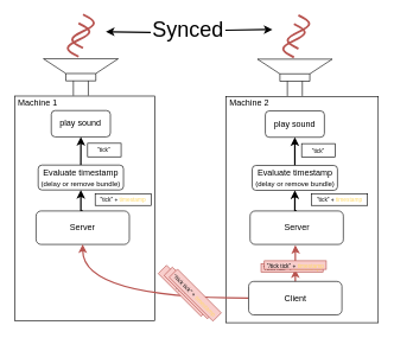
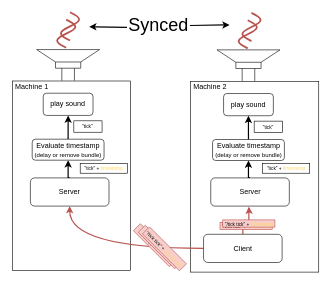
  <mxCell id="0" />
  <mxCell id="1" parent="0" />
  <mxCell id="2" value="" style="rounded=0;whiteSpace=wrap;html=1;fillColor=none;rotation=0;" vertex="1" parent="1"><mxGeometry x="316.57" y="135" width="214" height="318" as="geometry" /></mxCell>
  <mxCell id="3" value="Machine 2" style="text;html=1;strokeColor=none;fillColor=none;align=center;verticalAlign=middle;whiteSpace=wrap;rounded=0;rotation=0;" vertex="1" parent="1"><mxGeometry x="316.57" y="135" width="65.43" height="18" as="geometry" /></mxCell>
  <mxCell id="4" value="play sound" style="rounded=1;whiteSpace=wrap;html=1;rotation=0;" vertex="1" parent="1"><mxGeometry x="371.947" y="155.382" width="83" height="37" as="geometry" /></mxCell>
  <mxCell id="5" value="" style="pointerEvents=1;verticalLabelPosition=bottom;shadow=0;dashed=0;align=center;html=1;verticalAlign=top;shape=mxgraph.electrical.electro-mechanical.loudspeaker;rotation=-90;" vertex="1" parent="1"><mxGeometry x="387.55" y="56" width="51.78" height="105" as="geometry" /></mxCell>
  <mxCell id="6" style="edgeStyle=orthogonalEdgeStyle;rounded=0;orthogonalLoop=1;jettySize=auto;html=1;exitX=0.5;exitY=0;exitDx=0;exitDy=0;entryX=0.5;entryY=1;entryDx=0;entryDy=0;strokeWidth=2;" edge="1" parent="1" source="7" target="9"><mxGeometry relative="1" as="geometry" /></mxCell>
  <mxCell id="7" value="Server" style="rounded=1;whiteSpace=wrap;html=1;rotation=0;" vertex="1" parent="1"><mxGeometry x="350.567" y="296.002" width="131" height="47" as="geometry" /></mxCell>
  <mxCell id="8" style="edgeStyle=orthogonalEdgeStyle;rounded=0;orthogonalLoop=1;jettySize=auto;html=1;exitX=0.5;exitY=0;exitDx=0;exitDy=0;strokeWidth=2;" edge="1" parent="1" source="9" target="4"><mxGeometry relative="1" as="geometry" /></mxCell>
  <mxCell id="9" value="Evaluate timestamp&lt;br&gt;&lt;font style=&quot;font-size: 10px;&quot;&gt;(delay or remove bundle)&lt;/font&gt;" style="rounded=1;whiteSpace=wrap;html=1;rotation=0;" vertex="1" parent="1"><mxGeometry x="353.567" y="232.002" width="119.75" height="35" as="geometry" /></mxCell>
  <mxCell id="10" value="&lt;font style=&quot;font-size: 8px;&quot;&gt;&quot;tick&quot;&lt;/font&gt;" style="rounded=0;whiteSpace=wrap;html=1;rotation=0;" vertex="1" parent="1"><mxGeometry x="422.95" y="201.38" width="47.05" height="19" as="geometry" /></mxCell>
  <mxCell id="11" value="" style="rounded=0;whiteSpace=wrap;html=1;fillColor=none;rotation=0;" vertex="1" parent="1"><mxGeometry x="20" y="134.5" width="197" height="315.5" as="geometry" /></mxCell>
  <mxCell id="12" value="Machine 1" style="text;html=1;strokeColor=none;fillColor=none;align=center;verticalAlign=middle;whiteSpace=wrap;rounded=0;rotation=0;" vertex="1" parent="1"><mxGeometry x="20" y="135" width="65.43" height="18" as="geometry" /></mxCell>
  <mxCell id="13" value="play sound" style="rounded=1;whiteSpace=wrap;html=1;rotation=0;" vertex="1" parent="1"><mxGeometry x="71.377" y="154.882" width="83" height="37" as="geometry" /></mxCell>
  <mxCell id="14" value="" style="pointerEvents=1;verticalLabelPosition=bottom;shadow=0;dashed=0;align=center;html=1;verticalAlign=top;shape=mxgraph.electrical.electro-mechanical.loudspeaker;rotation=-90;" vertex="1" parent="1"><mxGeometry x="86.98" y="55.5" width="51.78" height="105" as="geometry" /></mxCell>
  <mxCell id="15" style="edgeStyle=orthogonalEdgeStyle;rounded=0;orthogonalLoop=1;jettySize=auto;html=1;exitX=0.5;exitY=0;exitDx=0;exitDy=0;entryX=0.5;entryY=1;entryDx=0;entryDy=0;strokeWidth=2;" edge="1" parent="1" source="16" target="18"><mxGeometry relative="1" as="geometry" /></mxCell>
  <mxCell id="16" value="Server" style="rounded=1;whiteSpace=wrap;html=1;rotation=0;" vertex="1" parent="1"><mxGeometry x="49.997" y="296.002" width="131" height="47" as="geometry" /></mxCell>
  <mxCell id="17" style="edgeStyle=orthogonalEdgeStyle;rounded=0;orthogonalLoop=1;jettySize=auto;html=1;exitX=0.5;exitY=0;exitDx=0;exitDy=0;strokeWidth=2;" edge="1" parent="1" source="18" target="13"><mxGeometry relative="1" as="geometry" /></mxCell>
  <mxCell id="18" value="Evaluate timestamp&lt;br&gt;&lt;font style=&quot;font-size: 10px;&quot;&gt;(delay or remove bundle)&lt;/font&gt;" style="rounded=1;whiteSpace=wrap;html=1;rotation=0;" vertex="1" parent="1"><mxGeometry x="52.997" y="231.502" width="119.75" height="35" as="geometry" /></mxCell>
  <mxCell id="19" value="&lt;font style=&quot;font-size: 8px;&quot;&gt;&quot;tick&quot;&lt;/font&gt;" style="rounded=0;whiteSpace=wrap;html=1;rotation=0;" vertex="1" parent="1"><mxGeometry x="122.38" y="200.88" width="47.05" height="19" as="geometry" /></mxCell>
  <mxCell id="20" value="&lt;font style=&quot;font-size: 8px;&quot;&gt;&quot;tick&quot; + &lt;font style=&quot;color: rgb(255, 217, 102);&quot;&gt;timestamp&lt;/font&gt;&lt;/font&gt;" style="rounded=0;whiteSpace=wrap;html=1;rotation=0;" vertex="1" parent="1"><mxGeometry x="133" y="271.73" width="78.5" height="16.48" as="geometry" /></mxCell>
  <mxCell id="21" value="&lt;font style=&quot;font-size: 8px;&quot;&gt;&quot;tick&quot; + &lt;font style=&quot;color: rgb(255, 217, 102);&quot;&gt;timestamp&lt;/font&gt;&lt;/font&gt;" style="rounded=0;whiteSpace=wrap;html=1;rotation=0;" vertex="1" parent="1"><mxGeometry x="437" y="271.73" width="78.5" height="16.48" as="geometry" /></mxCell>
  <mxCell id="22" style="edgeStyle=orthogonalEdgeStyle;rounded=0;orthogonalLoop=1;jettySize=auto;html=1;entryX=0.5;entryY=1;entryDx=0;entryDy=0;curved=1;fillColor=#f8cecc;strokeColor=#b85450;strokeWidth=2;" edge="1" parent="1" source="24" target="16"><mxGeometry relative="1" as="geometry" /></mxCell>
  <mxCell id="23" style="edgeStyle=orthogonalEdgeStyle;rounded=0;orthogonalLoop=1;jettySize=auto;html=1;entryX=0.5;entryY=1;entryDx=0;entryDy=0;fillColor=#f8cecc;strokeColor=#b85450;strokeWidth=2;" edge="1" parent="1" source="24" target="33"><mxGeometry relative="1" as="geometry" /></mxCell>
- <mxCell id="24" value="Client&lt;br style=&quot;border-color: var(--border-color);&quot;&gt;" style="rounded=1;whiteSpace=wrap;html=1;" vertex="1" parent="1"><mxGeometry x="348.56" y="395" width="131" height="47" as="geometry" /></mxCell>
+ <mxCell id="24" value="Client&lt;br style=&quot;border-color: var(--border-color);&quot;&gt;" style="rounded=1;whiteSpace=wrap;html=1;" vertex="1" parent="1"><mxGeometry x="338.56" y="390" width="131" height="47" as="geometry" /></mxCell>
  <mxCell id="25" value="&lt;font style=&quot;font-size: 30px;&quot;&gt;Synced&lt;/font&gt;" style="text;html=1;strokeColor=none;fillColor=none;align=center;verticalAlign=middle;whiteSpace=wrap;rounded=0;rotation=0;" vertex="1" parent="1"><mxGeometry x="196" y="20" width="134.95" height="39" as="geometry" /></mxCell>
  <mxCell id="26" value="" style="endArrow=classic;html=1;rounded=0;exitX=0.86;exitY=0.615;exitDx=0;exitDy=0;exitPerimeter=0;strokeWidth=2;entryX=0.612;entryY=-0.056;entryDx=0;entryDy=0;entryPerimeter=0;" edge="1" parent="1"><mxGeometry width="50" height="50" relative="1" as="geometry"><mxPoint x="315.817" y="41.985" as="sourcePoint" /><mxPoint x="382" y="41" as="targetPoint" /></mxGeometry></mxCell>
  <mxCell id="27" value="" style="endArrow=classic;html=1;rounded=0;strokeWidth=2;exitX=0.111;exitY=0.641;exitDx=0;exitDy=0;exitPerimeter=0;entryX=0.611;entryY=1.018;entryDx=0;entryDy=0;entryPerimeter=0;" edge="1" parent="1" source="25"><mxGeometry width="50" height="50" relative="1" as="geometry"><mxPoint x="176" y="16" as="sourcePoint" /><mxPoint x="148" y="44" as="targetPoint" /></mxGeometry></mxCell>
  <mxCell id="28" style="edgeStyle=orthogonalEdgeStyle;rounded=0;orthogonalLoop=1;jettySize=auto;html=1;strokeWidth=2;fillColor=#f8cecc;strokeColor=#b85450;" edge="1" parent="1" source="33"><mxGeometry relative="1" as="geometry"><mxPoint x="414" y="344" as="targetPoint" /></mxGeometry></mxCell>
  <mxCell id="29" value="&lt;font style=&quot;font-size: 8px;&quot;&gt;&quot;/tick tick&quot; + &lt;font style=&quot;color: rgb(255, 217, 102);&quot;&gt;timestamp&lt;/font&gt;&lt;/font&gt;" style="rounded=0;whiteSpace=wrap;html=1;rotation=0;fillColor=#f8cecc;strokeColor=#b85450;" vertex="1" parent="1"><mxGeometry x="366" y="370" width="87" height="12" as="geometry" /></mxCell>
  <mxCell id="30" value="&lt;font style=&quot;font-size: 8px;&quot;&gt;&quot;/py tick&quot;&lt;/font&gt;" style="rounded=0;whiteSpace=wrap;html=1;rotation=45;fillColor=#f8cecc;strokeColor=#b85450;" vertex="1" parent="1"><mxGeometry x="215.001" y="400.002" width="85" height="16.48" as="geometry" /></mxCell>
  <mxCell id="31" value="&lt;font style=&quot;font-size: 8px;&quot;&gt;&quot;/py tick&quot;&lt;/font&gt;" style="rounded=0;whiteSpace=wrap;html=1;rotation=45;fillColor=#f8cecc;strokeColor=#b85450;" vertex="1" parent="1"><mxGeometry x="223.001" y="403.002" width="86" height="16.48" as="geometry" /></mxCell>
  <mxCell id="32" value="&lt;font style=&quot;font-size: 8px;&quot;&gt;&quot;/tick tick&quot; + &lt;font style=&quot;color: rgb(255, 217, 102);&quot;&gt;timestamp&lt;/font&gt;&lt;/font&gt;" style="rounded=0;whiteSpace=wrap;html=1;rotation=45;fillColor=#f8cecc;strokeColor=#b85450;" vertex="1" parent="1"><mxGeometry x="230.001" y="406.002" width="87" height="16.48" as="geometry" /></mxCell>
  <mxCell id="33" value="&lt;font style=&quot;font-size: 8px;&quot;&gt;&quot;/tick tick&quot; + &lt;font style=&quot;color: rgb(255, 217, 102);&quot;&gt;timestamp&lt;/font&gt;&lt;/font&gt;" style="rounded=0;whiteSpace=wrap;html=1;rotation=0;fillColor=#f8cecc;strokeColor=#b85450;" vertex="1" parent="1"><mxGeometry x="370.56" y="366" width="87" height="12" as="geometry" /></mxCell>
  <mxCell id="34" value="" style="group" vertex="1" connectable="0" parent="1"><mxGeometry x="392" y="21" width="46.75" height="59.15" as="geometry" /></mxCell>
  <mxCell id="35" value="" style="pointerEvents=1;verticalLabelPosition=bottom;shadow=0;dashed=0;align=center;html=1;verticalAlign=top;shape=mxgraph.electrical.waveforms.sine_wave;strokeWidth=3;rotation=-90;fillColor=#f8cecc;strokeColor=#b85450;" vertex="1" parent="34"><mxGeometry x="-3.25" y="15.4" width="47" height="40.5" as="geometry" /></mxCell>
  <mxCell id="36" value="" style="pointerEvents=1;verticalLabelPosition=bottom;shadow=0;dashed=0;align=center;html=1;verticalAlign=top;shape=mxgraph.electrical.waveforms.sine_wave;strokeWidth=3;rotation=-90;fillColor=#f8cecc;strokeColor=#b85450;" vertex="1" parent="34"><mxGeometry x="3" y="3.25" width="47" height="40.5" as="geometry" /></mxCell>
  <mxCell id="37" value="" style="group" vertex="1" connectable="0" parent="1"><mxGeometry x="89.5" y="20" width="46.75" height="59.15" as="geometry" /></mxCell>
  <mxCell id="38" value="" style="pointerEvents=1;verticalLabelPosition=bottom;shadow=0;dashed=0;align=center;html=1;verticalAlign=top;shape=mxgraph.electrical.waveforms.sine_wave;strokeWidth=3;rotation=-90;fillColor=#f8cecc;strokeColor=#b85450;" vertex="1" parent="37"><mxGeometry x="-3.25" y="15.4" width="47" height="40.5" as="geometry" /></mxCell>
  <mxCell id="39" value="" style="pointerEvents=1;verticalLabelPosition=bottom;shadow=0;dashed=0;align=center;html=1;verticalAlign=top;shape=mxgraph.electrical.waveforms.sine_wave;strokeWidth=3;rotation=-90;fillColor=#f8cecc;strokeColor=#b85450;" vertex="1" parent="37"><mxGeometry x="3" y="3.25" width="47" height="40.5" as="geometry" /></mxCell>
